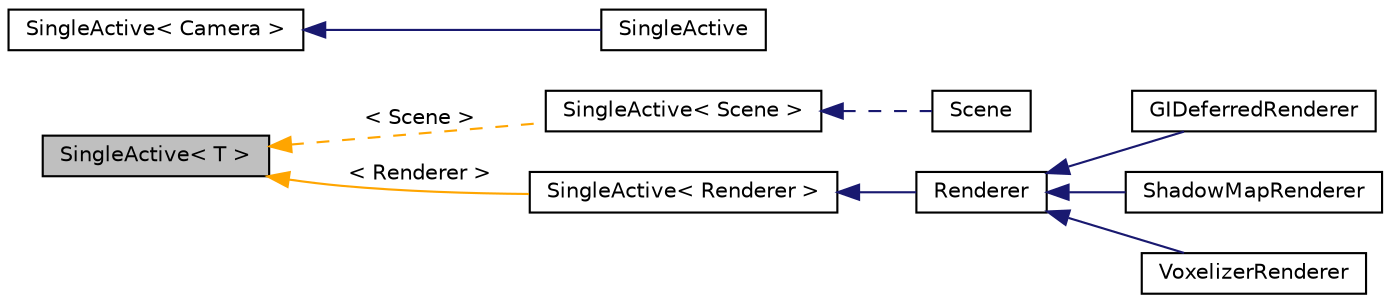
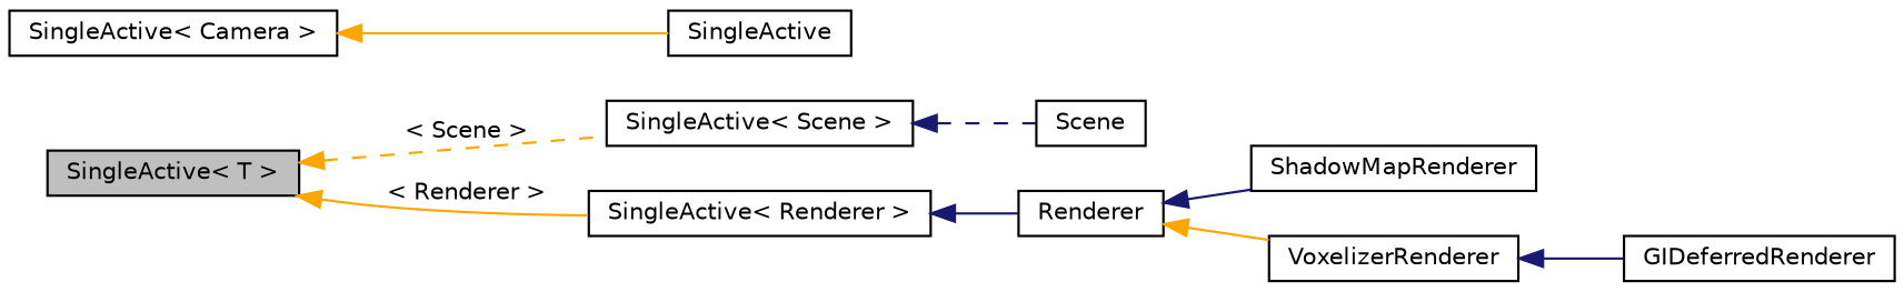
  digraph {
    rankdir=LR
    node [color=black fillcolor=white fontname=Helvetica fontsize=10 shape=record style=filled]
    edge [color=midnightblue dir=back fontname=Helvetica fontsize=10 labelfontname=Helvetica labelfontsize=10 style=solid]
    n1 [fillcolor=grey75 fontcolor=black height=0.2 label="SingleActive\< T \>" width=0.4]
    n2 [height=0.2 label="SingleActive\< Scene \>" width=0.4]
    n3 [height=0.2 label="SingleActive\< Renderer \>" width=0.4]
    n4 [height=0.2 label=Scene width=0.4]
    n5 [height=0.2 label="SingleActive\< Camera \>" width=0.4]
    n6 [height=0.2 label=SingleActive width=0.4]
    n7 [height=0.2 label=Renderer width=0.4]
    n8 [height=0.2 label=GIDeferredRenderer width=0.4]
    n9 [height=0.2 label=ShadowMapRenderer width=0.4]
    n10 [height=0.2 label=VoxelizerRenderer width=0.4]
    n1 -> n2 [color=orange label=" \< Scene \>" style=dashed]
    n1 -> n3 [color=orange label=" \< Renderer \>"]
    n2 -> n4 [style=dashed]
    n3 -> n7
-   n5 -> n6
-   n7 -> n8
+   n5 -> n6 [color=orange]
+   n10 -> n8
    n7 -> n9
-   n7 -> n10
+   n7 -> n10 [color=orange]
  }
